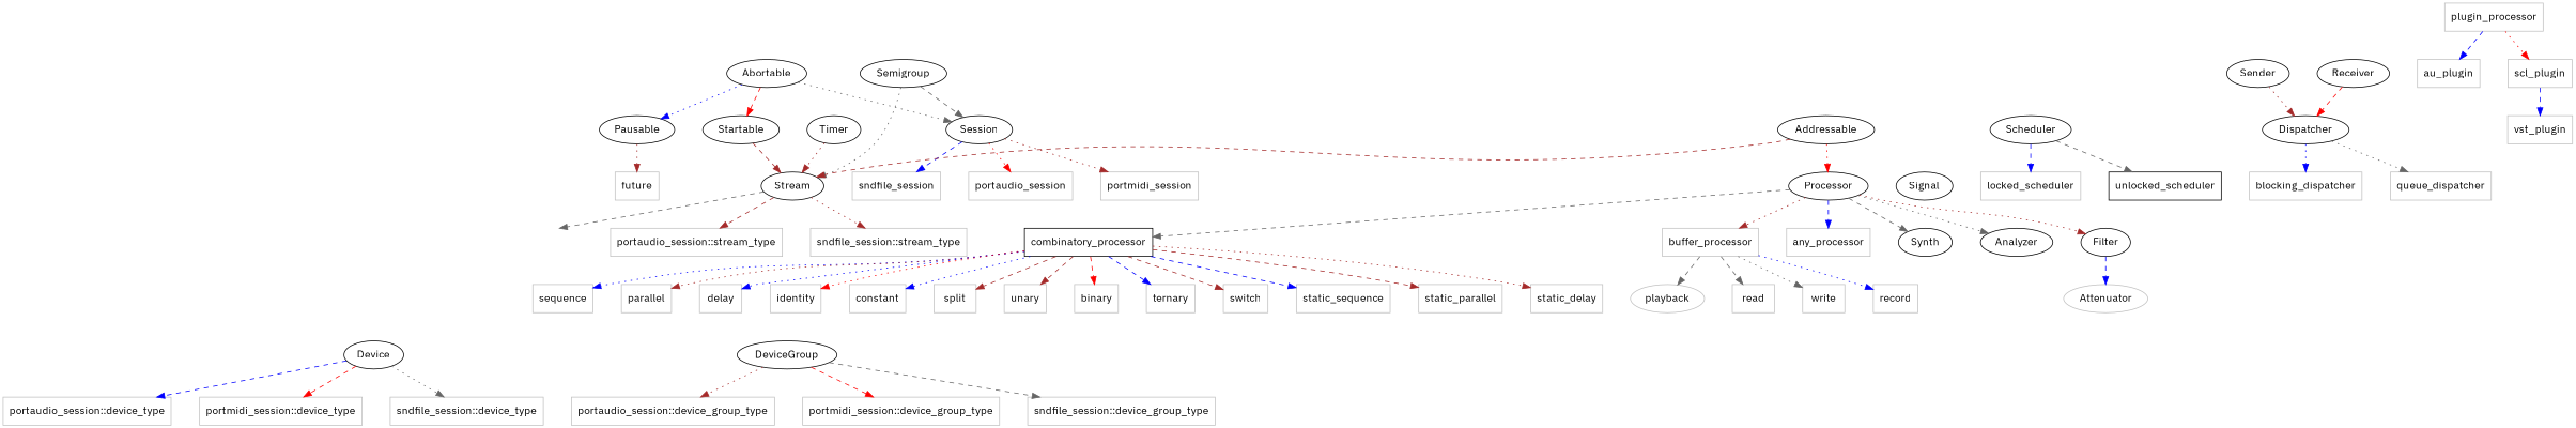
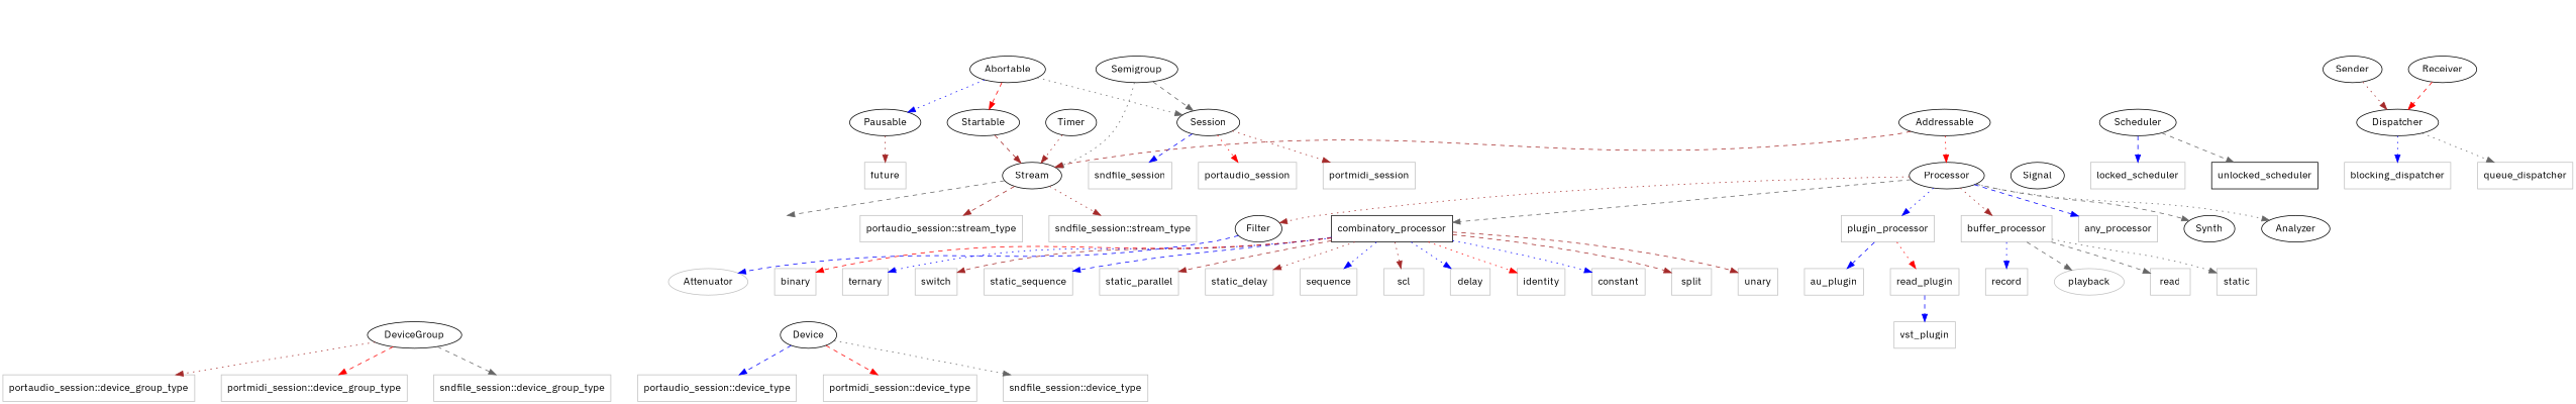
  digraph {
    fontname="IBM Plex Sans"
    nodesep=0.5
    ranksep=0.5
    node [fontname="IBM Plex Sans" color=grey shape=rectangle]
    edge [color=brown fontname="IBM Plex Sans" style=dashed]
    Abortable [color="" shape=""]
    Startable [color="" shape=""]
    Pausable [color="" shape=""]
    Session [color="" shape=""]
    Stream [color="" shape=""]
    Scheduler [color="" shape=""]
    Receiver [color="" shape=""]
    Dispatcher [color="" shape=""]
    Sender [color="" shape=""]
    Processor [color="" shape=""]
    Synth [color="" shape=""]
    Analyzer [color="" shape=""]
    Filter [color="" shape=""]
    Attenuator [shape=""]
    Signal [color="" shape=""]
    Semigroup [color="" shape=""]
    Device [color="" shape=""]
    DeviceGroup [color="" shape=""]
    Addressable [color="" shape=""]
    Timer [color="" shape=""]
    __misc2 [style=invis]
    "portmidi_session::stream_type" [style=invis]
    __misc [style=invis]
    __proc [style=invis]
    __sched [style=invis]
    improving [style=invis]
    future
    portaudio_session
    portmidi_session
    sndfile_session
    "portaudio_session::stream_type"
    "sndfile_session::stream_type"
    locked_scheduler
    unlocked_scheduler [color=black]
    queue_dispatcher
    blocking_dispatcher
    combinatory_processor [color=black]
    plugin_processor
    buffer_processor
    any_processor
    "portaudio_session::device_type"
    "portmidi_session::device_type"
    "sndfile_session::device_type"
    "portaudio_session::device_group_type"
    "portmidi_session::device_group_type"
    "sndfile_session::device_group_type"
    static_sequence
    static_parallel
    static_delay
    sequence
-   parallel
+   parallel [label=scl]
    delay
    identity
    constant
    split
    unary
    binary
    ternary
    switch
    au_plugin
-   scl_plugin
+   scl_plugin [label=read_plugin]
    read
-   write
+   write [label=static]
    record
    playback [shape=ellipse]
    vst_plugin
    subgraph sub_1 {
      Abortable
      Startable
      Pausable
      Session
      Stream
      Scheduler
      Receiver
      Dispatcher
      Sender
      Processor
      Synth
      Analyzer
      Filter
      Attenuator
      Signal
      Semigroup
      Device
      DeviceGroup
      Addressable
      Timer
    }
    subgraph sub_2 {
      Abortable
      Scheduler
      Dispatcher
      Processor
      Signal
      Semigroup
      Device
      DeviceGroup
      Addressable
      __misc2
      "portmidi_session::stream_type"
      __misc
      __proc
      __sched
      improving
    }
    Abortable -> Startable [color=red]
    Abortable -> Pausable [color=blue style=dotted]
    Abortable -> Session [color=gray40 style=dotted]
    Startable -> Stream
    Pausable -> future [style=dotted]
    Session -> portaudio_session [color=red style=dotted]
    Session -> portmidi_session [style=dotted]
    Session -> sndfile_session [color=blue]
    Stream -> "portmidi_session::stream_type" [color=gray40]
    Stream -> "portaudio_session::stream_type"
    Stream -> "sndfile_session::stream_type" [style=dotted]
    Scheduler -> locked_scheduler [color=blue]
    Scheduler -> unlocked_scheduler [color=gray40]
    Receiver -> Dispatcher [color=red]
    Dispatcher -> queue_dispatcher [color=gray40 style=dotted]
    Dispatcher -> blocking_dispatcher [color=blue style=dotted]
    Sender -> Dispatcher [style=dotted]
    Processor -> Synth [color=gray40]
    Processor -> Analyzer [color=gray40 style=dotted]
    Processor -> Filter [style=dotted]
    Processor -> combinatory_processor [color=gray40]
+   Processor -> plugin_processor [color=blue style=dotted]
    Processor -> buffer_processor [style=dotted]
    Processor -> any_processor [color=blue]
    Filter -> Attenuator [color=blue]
    Semigroup -> Session [color=gray40]
    Semigroup -> Stream [color=gray40 style=dotted]
    Device -> "portaudio_session::device_type" [color=blue]
    Device -> "portmidi_session::device_type" [color=red]
    Device -> "sndfile_session::device_type" [color=gray40 style=dotted]
    DeviceGroup -> "portaudio_session::device_group_type" [style=dotted]
    DeviceGroup -> "portmidi_session::device_group_type" [color=red]
    DeviceGroup -> "sndfile_session::device_group_type" [color=gray40]
    Addressable -> Stream
    Addressable -> Processor [color=red style=dotted]
    Timer -> Stream [style=dotted]
    __misc2 -> Device [style=invis color=""]
    __misc2 -> DeviceGroup [style=invis color=""]
    "portmidi_session::stream_type" -> __misc2 [style=invis color=""]
    __misc -> Abortable [style=invis color=""]
    __misc -> Semigroup [style=invis color=""]
    __proc -> Processor [style=invis color=""]
    __proc -> Signal [style=invis color=""]
    __sched -> Scheduler [style=invis color=""]
    __sched -> Dispatcher [style=invis color=""]
    __sched -> Addressable [style=invis color=""]
    __sched -> improving [style=invis color=""]
    combinatory_processor -> static_sequence [color=blue]
    combinatory_processor -> static_parallel
    combinatory_processor -> static_delay [style=dotted]
    combinatory_processor -> sequence [color=blue style=dotted]
    combinatory_processor -> parallel [style=dotted]
    combinatory_processor -> delay [color=blue style=dotted]
    combinatory_processor -> identity [color=red style=dotted]
    combinatory_processor -> constant [color=blue style=dotted]
    combinatory_processor -> split
    combinatory_processor -> unary
    combinatory_processor -> binary [color=red]
-   combinatory_processor -> ternary [color=blue]
+   combinatory_processor -> ternary [color=blue style=dotted]
    combinatory_processor -> switch
    plugin_processor -> au_plugin [color=blue]
    plugin_processor -> scl_plugin [color=red style=dotted]
    buffer_processor -> read [color=gray40]
    buffer_processor -> write [color=gray40 style=dotted]
    buffer_processor -> record [color=blue style=dotted]
    buffer_processor -> playback [color=gray40]
    scl_plugin -> vst_plugin [color=blue]
  }
